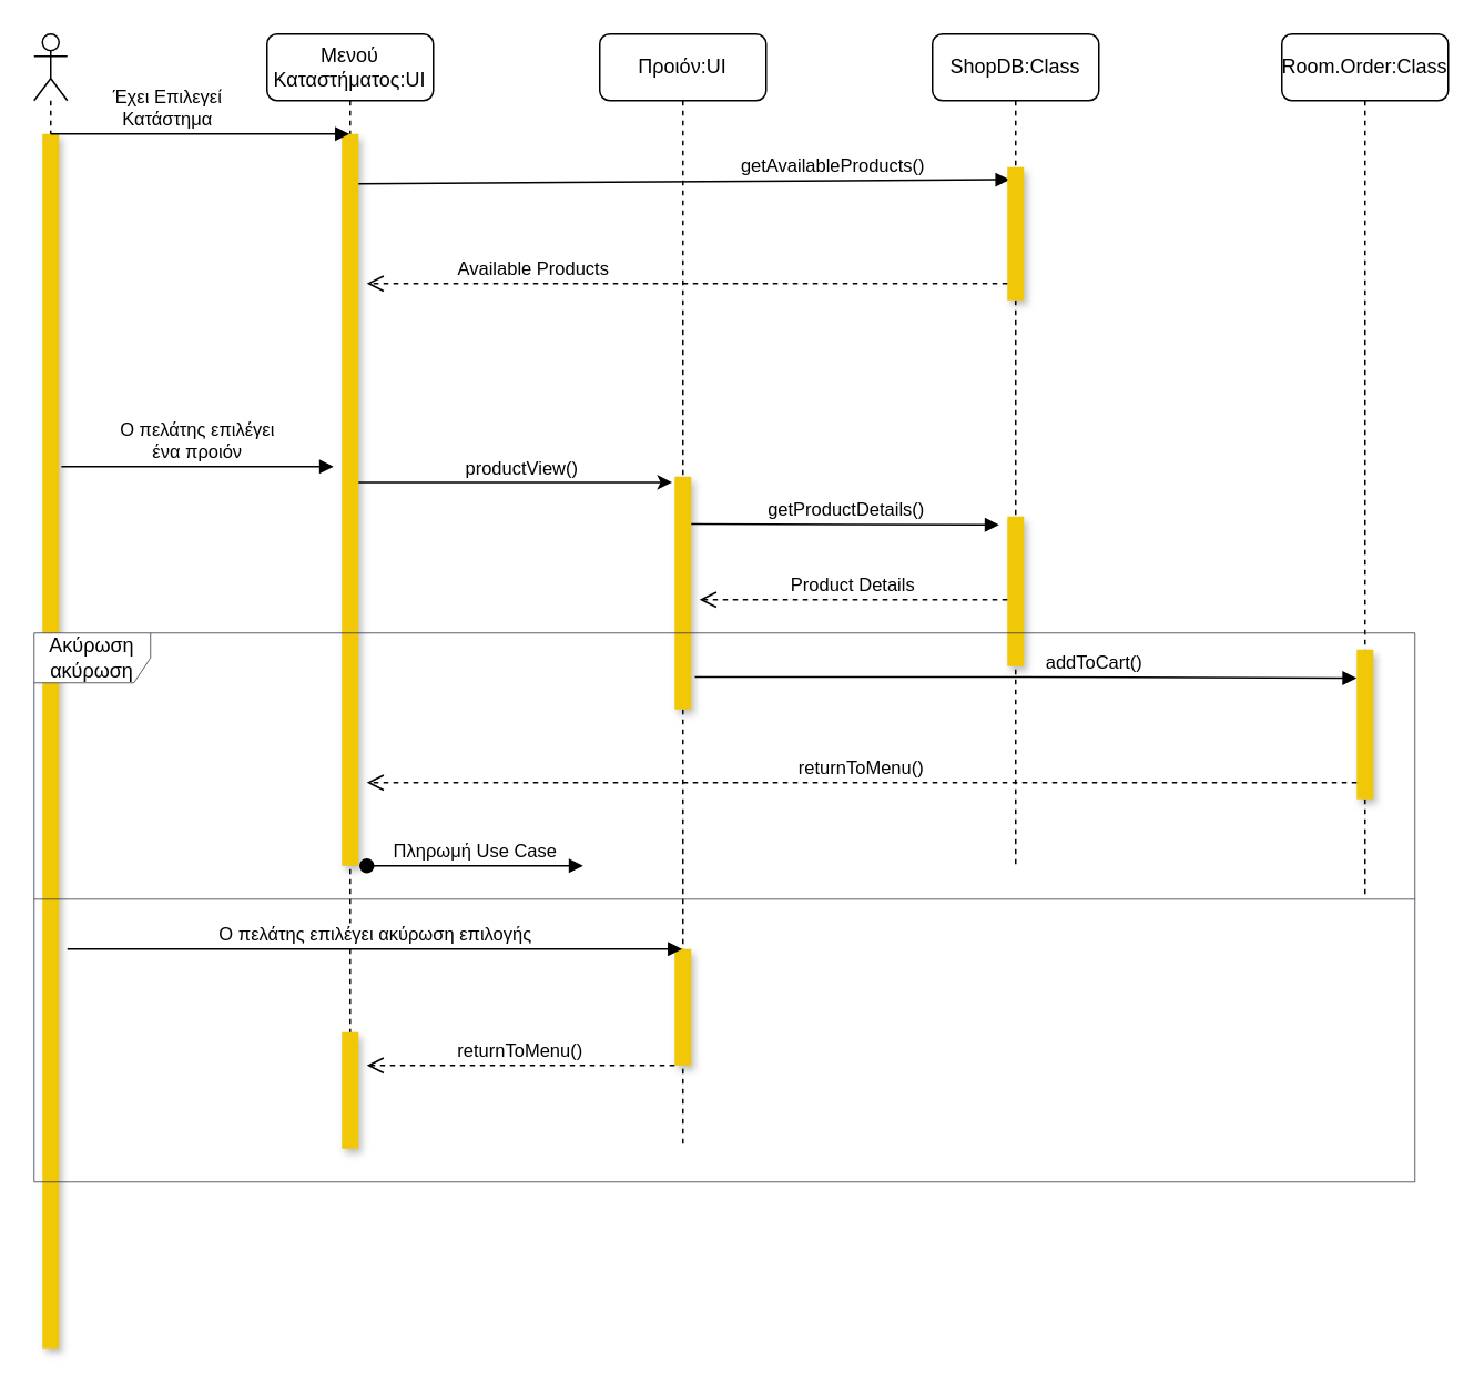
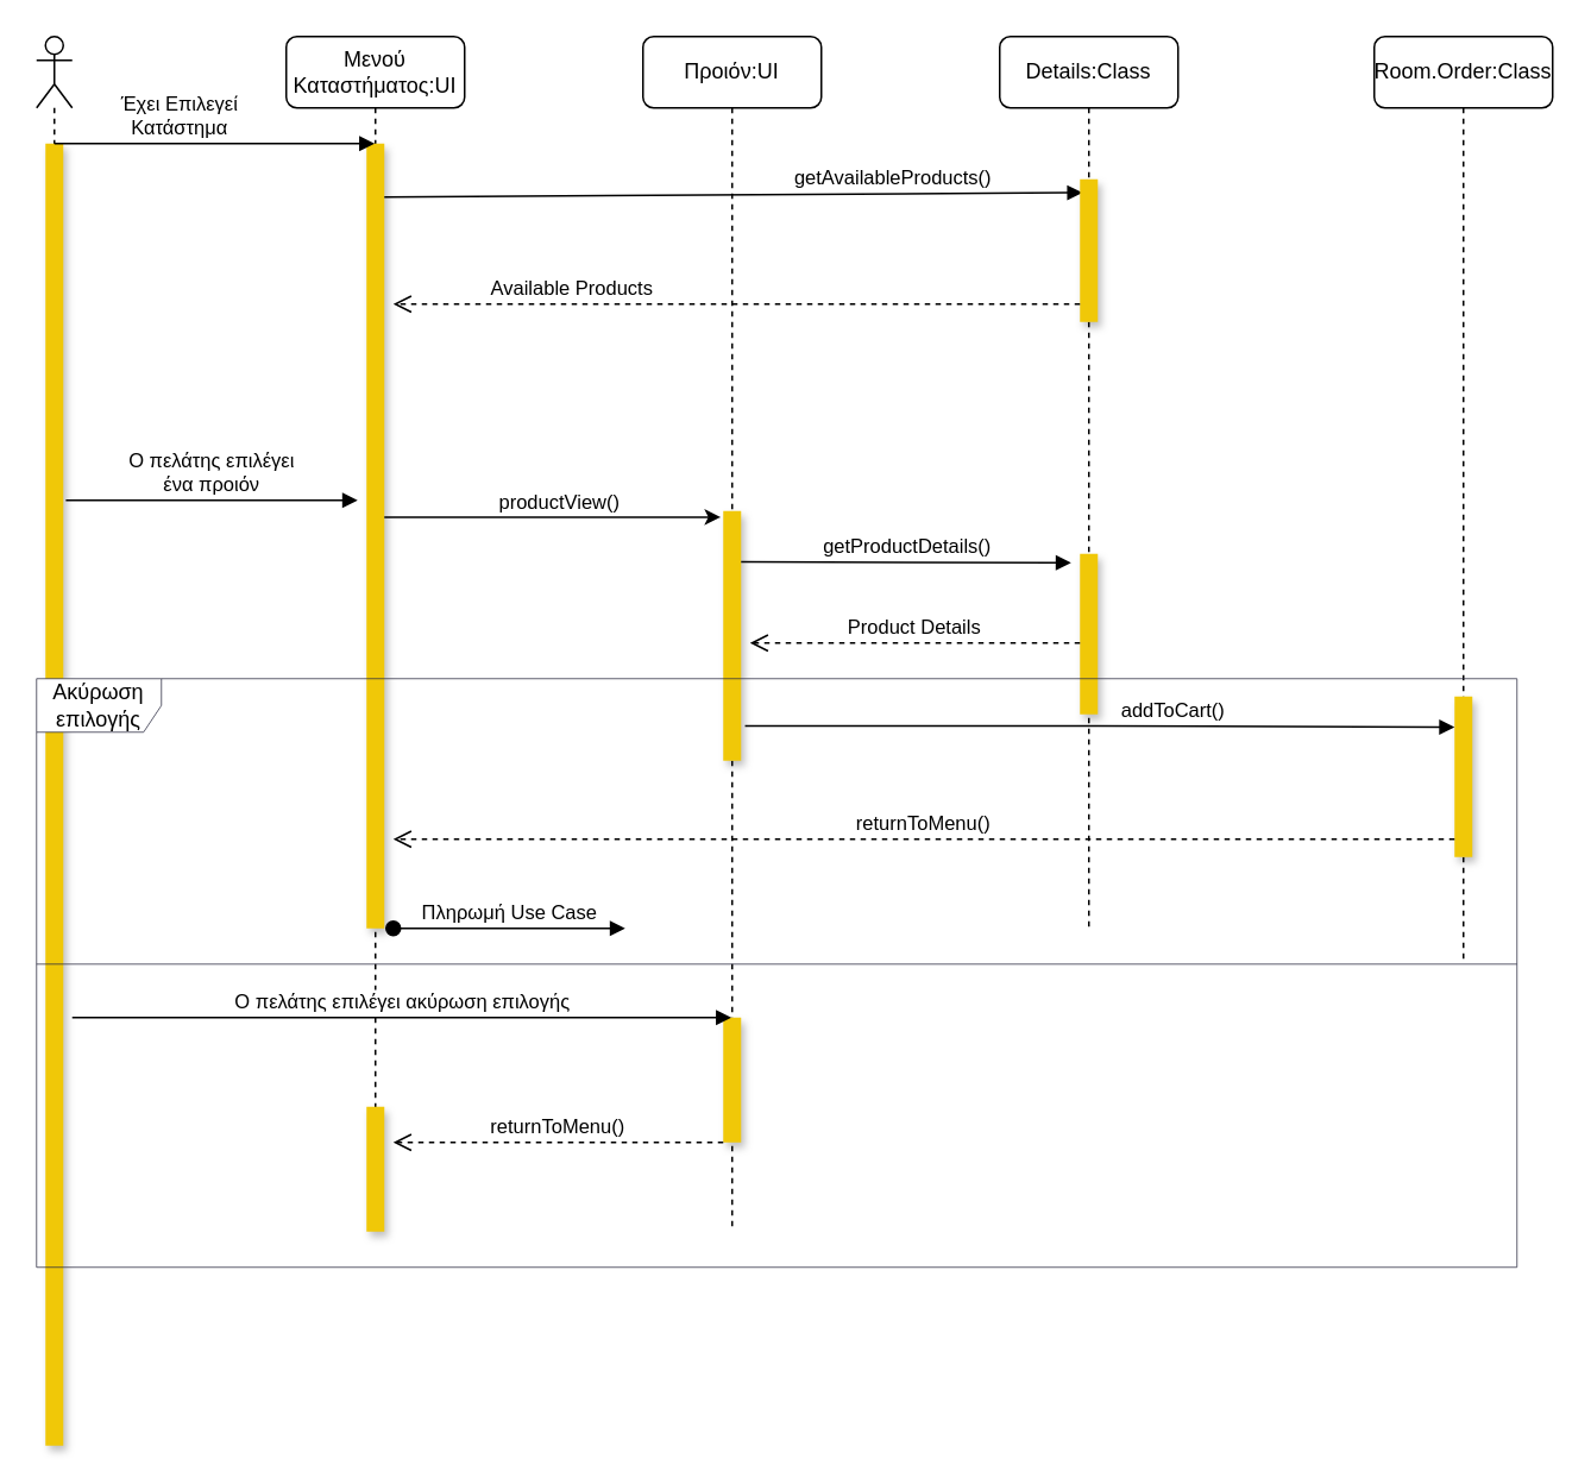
  <mxCell id="0" />
  <mxCell id="1" parent="0" />
  <mxCell id="2" value="" style="shape=umlLifeline;participant=umlActor;perimeter=lifelinePerimeter;whiteSpace=wrap;html=1;container=1;collapsible=0;recursiveResize=0;verticalAlign=top;spacingTop=36;outlineConnect=0;" parent="1" vertex="1"><mxGeometry x="20" y="20" width="20" height="790" as="geometry" /></mxCell>
  <mxCell id="3" value="" style="html=1;points=[];perimeter=orthogonalPerimeter;rounded=0;fillColor=#F0C808;strokeColor=none;shadow=1;" parent="2" vertex="1"><mxGeometry x="5" y="60" width="10" height="730" as="geometry" /></mxCell>
  <mxCell id="4" value="Μενού Καταστήματος:UI" style="shape=umlLifeline;perimeter=lifelinePerimeter;whiteSpace=wrap;html=1;container=1;collapsible=0;recursiveResize=0;outlineConnect=0;rounded=1;" parent="1" vertex="1"><mxGeometry x="160" y="20" width="100" height="670" as="geometry" /></mxCell>
  <mxCell id="5" value="" style="html=1;points=[];perimeter=orthogonalPerimeter;rounded=0;fillColor=#F0C808;strokeColor=none;shadow=1;" parent="4" vertex="1"><mxGeometry x="45" y="60" width="10" height="440" as="geometry" /></mxCell>
  <mxCell id="6" value="getAvailableProducts()" style="html=1;verticalAlign=bottom;endArrow=block;rounded=0;entryX=0.14;entryY=0.094;entryDx=0;entryDy=0;entryPerimeter=0;" parent="4" target="10" edge="1"><mxGeometry x="0.456" width="80" relative="1" as="geometry"><mxPoint x="55" y="90" as="sourcePoint" /><mxPoint x="135" y="90" as="targetPoint" /><mxPoint as="offset" /></mxGeometry></mxCell>
  <mxCell id="7" value="Πληρωμή Use Case" style="html=1;verticalAlign=bottom;startArrow=oval;startFill=1;endArrow=block;startSize=8;rounded=0;" parent="4" edge="1"><mxGeometry width="60" relative="1" as="geometry"><mxPoint x="60" y="500" as="sourcePoint" /><mxPoint x="190" y="500" as="targetPoint" /></mxGeometry></mxCell>
  <mxCell id="8" value="" style="html=1;points=[];perimeter=orthogonalPerimeter;rounded=0;fillColor=#F0C808;strokeColor=none;shadow=1;" parent="4" vertex="1"><mxGeometry x="45" y="600" width="10" height="70" as="geometry" /></mxCell>
- <mxCell id="9" value="ShopDB:Class" style="shape=umlLifeline;perimeter=lifelinePerimeter;whiteSpace=wrap;html=1;container=1;collapsible=0;recursiveResize=0;outlineConnect=0;rounded=1;" parent="1" vertex="1"><mxGeometry x="560" y="20" width="100" height="500" as="geometry" /></mxCell>
+ <mxCell id="9" value="Details:Class" style="shape=umlLifeline;perimeter=lifelinePerimeter;whiteSpace=wrap;html=1;container=1;collapsible=0;recursiveResize=0;outlineConnect=0;rounded=1;" parent="1" vertex="1"><mxGeometry x="560" y="20" width="100" height="500" as="geometry" /></mxCell>
  <mxCell id="10" value="" style="html=1;points=[];perimeter=orthogonalPerimeter;rounded=0;fillColor=#F0C808;strokeColor=none;shadow=1;" parent="9" vertex="1"><mxGeometry x="45" y="80" width="10" height="80" as="geometry" /></mxCell>
  <mxCell id="11" value="Available Products" style="html=1;verticalAlign=bottom;endArrow=open;dashed=1;endSize=8;rounded=0;" parent="9" edge="1"><mxGeometry x="0.48" relative="1" as="geometry"><mxPoint x="45" y="150" as="sourcePoint" /><mxPoint x="-340" y="150" as="targetPoint" /><mxPoint as="offset" /></mxGeometry></mxCell>
  <mxCell id="12" value="" style="html=1;points=[];perimeter=orthogonalPerimeter;rounded=0;fillColor=#F0C808;strokeColor=none;shadow=1;" parent="9" vertex="1"><mxGeometry x="45" y="290" width="10" height="90" as="geometry" /></mxCell>
  <mxCell id="13" value="Product Details" style="html=1;verticalAlign=bottom;endArrow=open;dashed=1;endSize=8;rounded=0;" parent="9" edge="1"><mxGeometry relative="1" as="geometry"><mxPoint x="45" y="340" as="sourcePoint" /><mxPoint x="-140" y="340" as="targetPoint" /></mxGeometry></mxCell>
  <mxCell id="14" value="Προιόν:UI" style="shape=umlLifeline;perimeter=lifelinePerimeter;whiteSpace=wrap;html=1;container=1;collapsible=0;recursiveResize=0;outlineConnect=0;rounded=1;" parent="1" vertex="1"><mxGeometry x="360" y="20" width="100" height="670" as="geometry" /></mxCell>
  <mxCell id="15" value="" style="html=1;points=[];perimeter=orthogonalPerimeter;rounded=0;fillColor=#F0C808;strokeColor=none;shadow=1;" parent="14" vertex="1"><mxGeometry x="45" y="266" width="10" height="140" as="geometry" /></mxCell>
  <mxCell id="16" value="getProductDetails()" style="html=1;verticalAlign=bottom;endArrow=block;rounded=0;" parent="14" edge="1"><mxGeometry width="80" relative="1" as="geometry"><mxPoint x="55" y="294.5" as="sourcePoint" /><mxPoint x="240" y="295" as="targetPoint" /></mxGeometry></mxCell>
  <mxCell id="17" value="" style="html=1;points=[];perimeter=orthogonalPerimeter;rounded=0;fillColor=#F0C808;strokeColor=none;shadow=1;" parent="14" vertex="1"><mxGeometry x="45" y="550" width="10" height="70" as="geometry" /></mxCell>
  <mxCell id="18" value="returnToMenu()" style="html=1;verticalAlign=bottom;endArrow=open;dashed=1;endSize=8;rounded=0;" parent="14" edge="1"><mxGeometry relative="1" as="geometry"><mxPoint x="45" y="620" as="sourcePoint" /><mxPoint x="-140" y="620" as="targetPoint" /></mxGeometry></mxCell>
  <mxCell id="19" value="Room.Order:Class" style="shape=umlLifeline;perimeter=lifelinePerimeter;whiteSpace=wrap;html=1;container=1;collapsible=0;recursiveResize=0;outlineConnect=0;rounded=1;" parent="1" vertex="1"><mxGeometry x="770" y="20" width="100" height="520" as="geometry" /></mxCell>
  <mxCell id="20" value="" style="html=1;points=[];perimeter=orthogonalPerimeter;rounded=0;fillColor=#F0C808;strokeColor=none;shadow=1;" parent="19" vertex="1"><mxGeometry x="45" y="370" width="10" height="90" as="geometry" /></mxCell>
  <mxCell id="21" value="returnToMenu()" style="html=1;verticalAlign=bottom;endArrow=open;dashed=1;endSize=8;rounded=0;" parent="19" edge="1"><mxGeometry relative="1" as="geometry"><mxPoint x="45" y="450" as="sourcePoint" /><mxPoint x="-550" y="450" as="targetPoint" /></mxGeometry></mxCell>
  <mxCell id="22" value="Έχει Επιλεγεί &lt;br&gt;Κατάστημα" style="html=1;verticalAlign=bottom;endArrow=block;rounded=0;" parent="1" target="4" edge="1"><mxGeometry x="-0.22" width="80" relative="1" as="geometry"><mxPoint x="30" y="80" as="sourcePoint" /><mxPoint x="110" y="80" as="targetPoint" /><mxPoint as="offset" /></mxGeometry></mxCell>
  <mxCell id="23" value="addToCart()" style="html=1;verticalAlign=bottom;endArrow=block;rounded=0;exitX=1.22;exitY=0.861;exitDx=0;exitDy=0;exitPerimeter=0;entryX=-0.001;entryY=0.191;entryDx=0;entryDy=0;entryPerimeter=0;edgeStyle=orthogonalEdgeStyle;" parent="1" source="15" target="20" edge="1"><mxGeometry x="0.207" width="80" relative="1" as="geometry"><mxPoint x="615" y="370" as="sourcePoint" /><mxPoint x="695" y="370" as="targetPoint" /><Array as="points"><mxPoint x="615" y="406" /></Array><mxPoint as="offset" /></mxGeometry></mxCell>
  <mxCell id="24" value="Ο πελάτης επιλέγει ακύρωση επιλογής" style="html=1;verticalAlign=bottom;endArrow=block;rounded=0;" parent="1" target="14" edge="1"><mxGeometry width="80" relative="1" as="geometry"><mxPoint x="40" y="570" as="sourcePoint" /><mxPoint x="120" y="570" as="targetPoint" /></mxGeometry></mxCell>
- <mxCell id="25" value="Ακύρωση ακύρωση" style="shape=umlFrame;whiteSpace=wrap;html=1;rounded=0;shadow=0;fillColor=#FFFFFF;width=70;height=30;strokeWidth=0.5;strokeColor=#2B2D42;" parent="1" vertex="1"><mxGeometry x="20" y="380" width="830" height="330" as="geometry" /></mxCell>
+ <mxCell id="25" value="Ακύρωση επιλογής" style="shape=umlFrame;whiteSpace=wrap;html=1;rounded=0;shadow=0;fillColor=#FFFFFF;width=70;height=30;strokeWidth=0.5;strokeColor=#2B2D42;" parent="1" vertex="1"><mxGeometry x="20" y="380" width="830" height="330" as="geometry" /></mxCell>
  <mxCell id="26" value="Ο πελάτης επιλέγει &lt;br&gt;ένα προιόν" style="html=1;verticalAlign=bottom;endArrow=block;rounded=0;exitX=1.142;exitY=0.274;exitDx=0;exitDy=0;exitPerimeter=0;" parent="1" edge="1" source="3"><mxGeometry width="80" relative="1" as="geometry"><mxPoint x="215" y="280" as="sourcePoint" /><mxPoint x="200" y="280" as="targetPoint" /></mxGeometry></mxCell>
  <mxCell id="27" style="edgeStyle=orthogonalEdgeStyle;rounded=0;orthogonalLoop=1;jettySize=auto;html=1;entryX=-0.144;entryY=0.139;entryDx=0;entryDy=0;entryPerimeter=0;" edge="1" parent="1"><mxGeometry relative="1" as="geometry"><mxPoint x="215" y="290" as="sourcePoint" /><mxPoint x="403.56" y="289.46" as="targetPoint" /><Array as="points"><mxPoint x="404" y="290" /></Array></mxGeometry></mxCell>
  <mxCell id="28" value="productView()" style="edgeLabel;html=1;align=center;verticalAlign=middle;resizable=0;points=[];" vertex="1" connectable="0" parent="27"><mxGeometry x="0.024" y="-2" relative="1" as="geometry"><mxPoint y="-11" as="offset" /></mxGeometry></mxCell>
  <mxCell id="29" value="" style="endArrow=none;html=1;rounded=0;exitX=0;exitY=0.485;exitDx=0;exitDy=0;exitPerimeter=0;entryX=1;entryY=0.485;entryDx=0;entryDy=0;entryPerimeter=0;strokeWidth=0.5;strokeColor=#2B2D42;" edge="1" parent="1" source="25" target="25"><mxGeometry width="50" height="50" relative="1" as="geometry"><mxPoint x="300" y="450" as="sourcePoint" /><mxPoint x="350" y="400" as="targetPoint" /></mxGeometry></mxCell>
